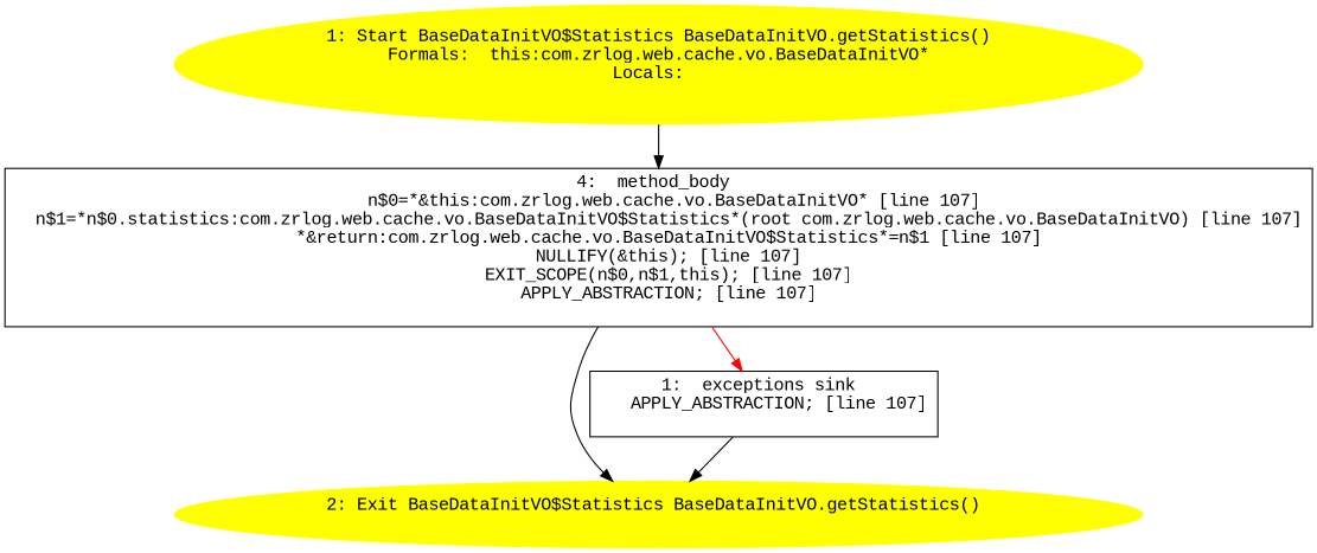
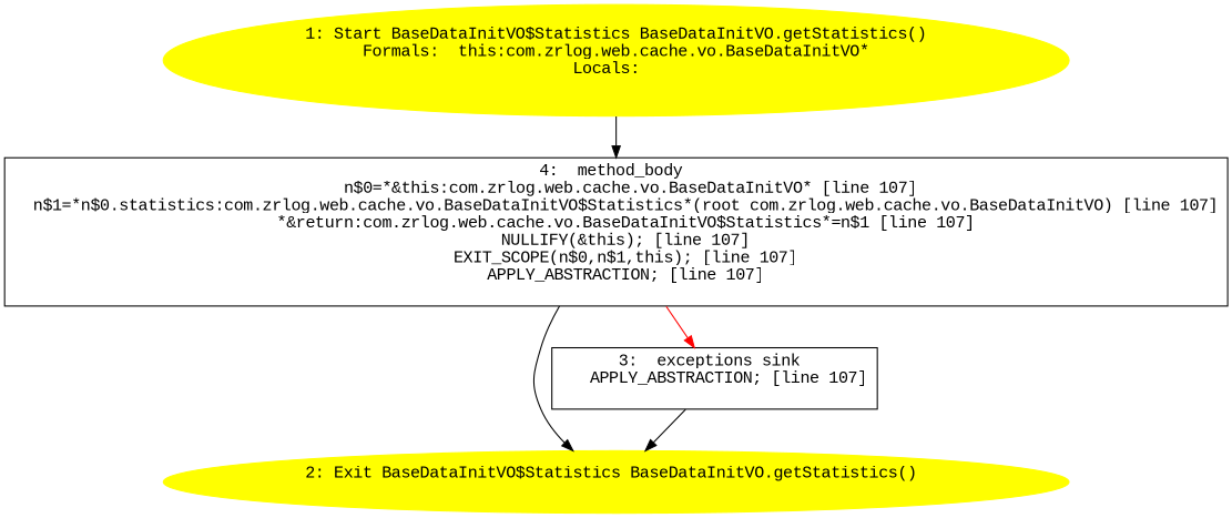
  digraph {
    fontname="Liberation Mono"
    node [fontname="Liberation Mono"]
    edge [fontname="Liberation Mono"]
    n1 [color=yellow label="1: Start BaseDataInitVO$Statistics BaseDataInitVO.getStatistics()\nFormals:  this:com.zrlog.web.cache.vo.BaseDataInitVO*\nLocals:  \n  " style=filled]
    n2 [label="4:  method_body \n   n$0=*&this:com.zrlog.web.cache.vo.BaseDataInitVO* [line 107]\n  n$1=*n$0.statistics:com.zrlog.web.cache.vo.BaseDataInitVO$Statistics*(root com.zrlog.web.cache.vo.BaseDataInitVO) [line 107]\n  *&return:com.zrlog.web.cache.vo.BaseDataInitVO$Statistics*=n$1 [line 107]\n  NULLIFY(&this); [line 107]\n  EXIT_SCOPE(n$0,n$1,this); [line 107]\n  APPLY_ABSTRACTION; [line 107]\n " shape=box]
    n3 [color=yellow label="2: Exit BaseDataInitVO$Statistics BaseDataInitVO.getStatistics() \n  " style=filled]
-   n4 [label="1:  exceptions sink \n   APPLY_ABSTRACTION; [line 107]\n " shape=box]
+   n4 [label="3:  exceptions sink \n   APPLY_ABSTRACTION; [line 107]\n " shape=box]
    n1 -> n2
    n2 -> n3
    n2 -> n4 [color=red]
    n4 -> n3
  }
